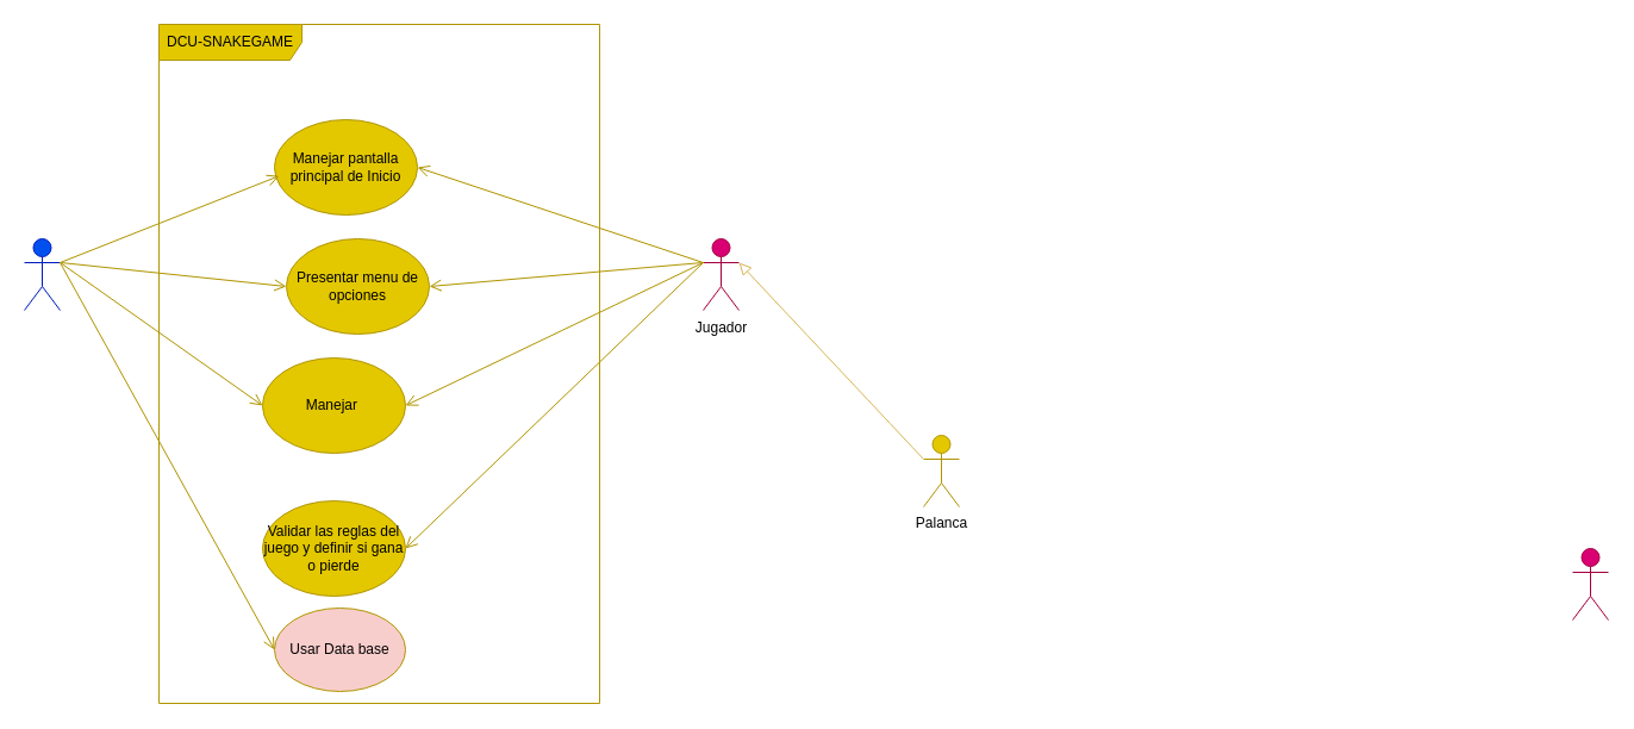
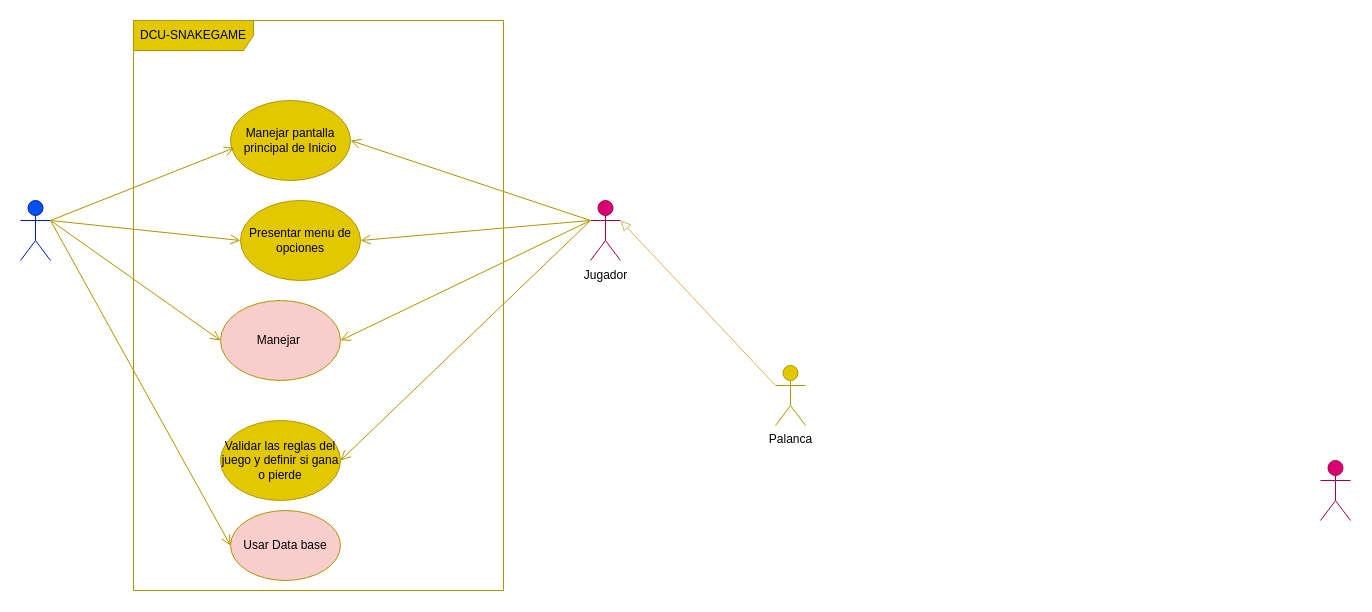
  <mxCell id="0" />
  <mxCell id="1" parent="0" />
  <mxCell id="2" value="DCU-SNAKEGAME" style="shape=umlFrame;whiteSpace=wrap;html=1;width=120;height=30;boundedLbl=1;verticalAlign=middle;align=left;spacingLeft=5;fillColor=#e3c800;fontColor=#000000;strokeColor=#B09500;" parent="1" vertex="1"><mxGeometry x="133" width="370" height="570" as="geometry" y="20" /></mxCell>
  <mxCell id="3" value="Jugador" style="shape=umlActor;verticalLabelPosition=bottom;verticalAlign=top;html=1;outlineConnect=0;fillColor=#0050ef;fontColor=#ffffff;strokeColor=#001DBC;" parent="1" vertex="1"><mxGeometry x="20" y="200" width="30" height="60" as="geometry" /></mxCell>
  <mxCell id="4" value="Juego" style="shape=umlActor;verticalLabelPosition=bottom;verticalAlign=top;html=1;outlineConnect=0;fillColor=#d80073;fontColor=#ffffff;strokeColor=#A50040;" parent="1" vertex="1"><mxGeometry x="590" y="200" width="30" height="60" as="geometry" /></mxCell>
  <mxCell id="5" value="Validar las reglas del juego y definir si gana o pierde" style="ellipse;whiteSpace=wrap;html=1;fillColor=#e3c800;fontColor=#000000;strokeColor=#B09500;" parent="1" vertex="1"><mxGeometry x="220" y="420" width="120" height="80" as="geometry" /></mxCell>
  <mxCell id="6" value="Presentar menu de opciones" style="ellipse;whiteSpace=wrap;html=1;fillColor=#e3c800;fontColor=#000000;strokeColor=#B09500;" parent="1" vertex="1"><mxGeometry x="240" y="200" width="120" height="80" as="geometry" /></mxCell>
- <mxCell id="7" value="Manejar&amp;nbsp;" style="ellipse;whiteSpace=wrap;html=1;fillColor=#e3c800;fontColor=#000000;strokeColor=#B09500;" parent="1" vertex="1"><mxGeometry x="220" y="300" width="120" height="80" as="geometry" /></mxCell>
+ <mxCell id="7" value="Manejar&amp;nbsp;" style="ellipse;whiteSpace=wrap;html=1;fillColor=#f8cecc;fontColor=#000000;strokeColor=#B09500;" parent="1" vertex="1"><mxGeometry x="220" y="300" width="120" height="80" as="geometry" /></mxCell>
  <mxCell id="8" value="" style="endArrow=open;startArrow=none;endFill=0;startFill=0;endSize=8;html=1;verticalAlign=bottom;labelBackgroundColor=none;strokeWidth=1;exitX=1;exitY=0.333;exitDx=0;exitDy=0;exitPerimeter=0;entryX=0;entryY=0.5;entryDx=0;entryDy=0;fillColor=#e3c800;strokeColor=#B09500;" parent="1" source="3" target="6" edge="1"><mxGeometry width="160" relative="1" as="geometry"><mxPoint x="60" y="230" as="sourcePoint" /><mxPoint x="230" y="160" as="targetPoint" /></mxGeometry></mxCell>
  <mxCell id="9" value="" style="endArrow=open;startArrow=none;endFill=0;startFill=0;endSize=8;html=1;verticalAlign=bottom;labelBackgroundColor=none;strokeWidth=1;entryX=0;entryY=0.5;entryDx=0;entryDy=0;exitX=1;exitY=0.333;exitDx=0;exitDy=0;exitPerimeter=0;fillColor=#e3c800;strokeColor=#B09500;" parent="1" source="3" target="7" edge="1"><mxGeometry width="160" relative="1" as="geometry"><mxPoint x="100" y="120" as="sourcePoint" /><mxPoint x="240" y="170" as="targetPoint" /></mxGeometry></mxCell>
  <mxCell id="10" value="" style="endArrow=open;startArrow=none;endFill=0;startFill=0;endSize=8;html=1;verticalAlign=bottom;labelBackgroundColor=none;strokeWidth=1;exitX=0;exitY=0.333;exitDx=0;exitDy=0;exitPerimeter=0;entryX=1;entryY=0.5;entryDx=0;entryDy=0;fillColor=#e3c800;strokeColor=#B09500;" parent="1" source="4" target="6" edge="1"><mxGeometry width="160" relative="1" as="geometry"><mxPoint x="90" y="260" as="sourcePoint" /><mxPoint x="260" y="190" as="targetPoint" /></mxGeometry></mxCell>
  <mxCell id="11" value="" style="endArrow=open;startArrow=none;endFill=0;startFill=0;endSize=8;html=1;verticalAlign=bottom;labelBackgroundColor=none;strokeWidth=1;entryX=1;entryY=0.5;entryDx=0;entryDy=0;exitX=0;exitY=0.333;exitDx=0;exitDy=0;exitPerimeter=0;fillColor=#e3c800;strokeColor=#B09500;" parent="1" source="4" target="5" edge="1"><mxGeometry width="160" relative="1" as="geometry"><mxPoint x="580" y="220" as="sourcePoint" /><mxPoint x="280" y="210" as="targetPoint" /></mxGeometry></mxCell>
  <mxCell id="12" value="Palanca" style="shape=umlActor;verticalLabelPosition=bottom;verticalAlign=top;html=1;outlineConnect=0;fillColor=#e3c800;fontColor=#000000;strokeColor=#B09500;" parent="1" vertex="1"><mxGeometry x="775" y="365" width="30" height="60" as="geometry" /></mxCell>
  <mxCell id="13" value="" style="endArrow=block;startArrow=none;endFill=0;startFill=0;endSize=8;html=1;verticalAlign=bottom;labelBackgroundColor=none;rounded=0;sourcePerimeterSpacing=8;targetPerimeterSpacing=8;curved=1;exitX=0;exitY=0.333;exitDx=0;exitDy=0;exitPerimeter=0;fillColor=#fff2cc;strokeColor=#d6b656;entryX=1;entryY=0.333;entryDx=0;entryDy=0;entryPerimeter=0;" parent="1" source="12" target="4" edge="1"><mxGeometry width="160" relative="1" as="geometry"><mxPoint x="758" y="345.44" as="sourcePoint" /><mxPoint x="670" y="239.999" as="targetPoint" /></mxGeometry></mxCell>
  <mxCell id="14" value="&lt;div style=&quot;&quot;&gt;Manejar pantalla principal de Inicio&lt;/div&gt;" style="ellipse;whiteSpace=wrap;html=1;fillColor=#e3c800;fontColor=#000000;strokeColor=#B09500;align=center;" parent="1" vertex="1"><mxGeometry x="230" y="100" width="120" height="80" as="geometry" /></mxCell>
  <mxCell id="15" value="" style="endArrow=open;startArrow=none;endFill=0;startFill=0;endSize=8;html=1;verticalAlign=bottom;labelBackgroundColor=none;strokeWidth=1;entryX=0.033;entryY=0.59;entryDx=0;entryDy=0;fillColor=#e3c800;strokeColor=#B09500;entryPerimeter=0;" parent="1" target="14" edge="1"><mxGeometry width="160" relative="1" as="geometry"><mxPoint x="50" y="220" as="sourcePoint" /><mxPoint x="230" y="160" as="targetPoint" /></mxGeometry></mxCell>
  <mxCell id="16" value="" style="endArrow=open;startArrow=none;endFill=0;startFill=0;endSize=8;html=1;verticalAlign=bottom;labelBackgroundColor=none;strokeWidth=1;fillColor=#e3c800;strokeColor=#B09500;entryX=1;entryY=0.5;entryDx=0;entryDy=0;" parent="1" edge="1" target="14"><mxGeometry width="160" relative="1" as="geometry"><mxPoint x="590" y="220" as="sourcePoint" /><mxPoint x="350" y="80" as="targetPoint" /></mxGeometry></mxCell>
  <mxCell id="17" value="" style="endArrow=open;startArrow=none;endFill=0;startFill=0;endSize=8;html=1;verticalAlign=bottom;labelBackgroundColor=none;strokeWidth=1;entryX=1;entryY=0.5;entryDx=0;entryDy=0;fillColor=#e3c800;strokeColor=#B09500;" parent="1" edge="1"><mxGeometry width="160" relative="1" as="geometry"><mxPoint x="590" y="220" as="sourcePoint" /><mxPoint x="340" y="340" as="targetPoint" /></mxGeometry></mxCell>
  <mxCell id="18" value="Usar Data base" style="ellipse;whiteSpace=wrap;html=1;fillColor=#f8cecc;fontColor=#000000;strokeColor=#B09500;" parent="1" vertex="1"><mxGeometry x="230" y="510" width="110" height="70" as="geometry" /></mxCell>
  <mxCell id="19" value="" style="endArrow=open;startArrow=none;endFill=0;startFill=0;endSize=8;html=1;verticalAlign=bottom;labelBackgroundColor=none;strokeWidth=1;exitX=1;exitY=0.333;exitDx=0;exitDy=0;exitPerimeter=0;fillColor=#e3c800;strokeColor=#B09500;entryX=0;entryY=0.5;entryDx=0;entryDy=0;" parent="1" target="18" edge="1"><mxGeometry width="160" relative="1" as="geometry"><mxPoint x="50" y="220" as="sourcePoint" /><mxPoint x="230" y="360" as="targetPoint" /></mxGeometry></mxCell>
  <mxCell id="20" value="Juego" style="shape=umlActor;verticalLabelPosition=bottom;verticalAlign=top;html=1;outlineConnect=0;fillColor=#d80073;fontColor=#ffffff;strokeColor=#A50040;" parent="1" vertex="1"><mxGeometry x="1320" y="460" width="30" height="60" as="geometry" /></mxCell>
  <mxCell id="21" value="Jugador" style="text;html=1;align=center;verticalAlign=middle;resizable=0;points=[];autosize=1;strokeColor=none;fillColor=none;" parent="1" vertex="1"><mxGeometry x="570" y="260" width="70" height="30" as="geometry" /></mxCell>
